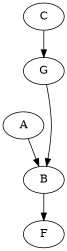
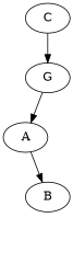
  digraph {
    A
    B
-   F
    C
    G
    A -> B
-   B -> F
    C -> G
-   G -> B
+   G -> A
  }
